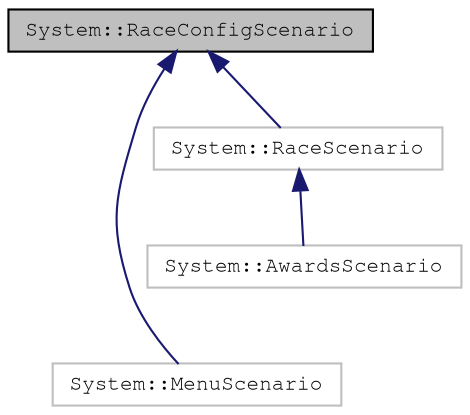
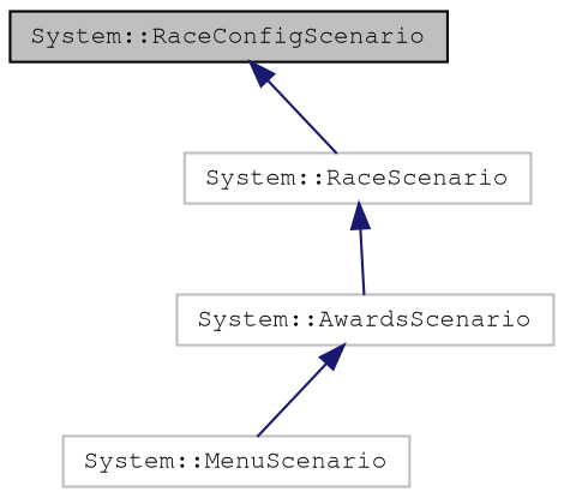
  digraph {
    node [color=grey75 fillcolor=white fontname=FreeMono fontsize=10 shape=record style=filled]
    edge [color=midnightblue dir=back fontname=FreeMono fontsize=10 labelfontname=FreeMono labelfontsize=10 style=solid]
    n1 [color=black fillcolor=grey75 fontcolor=black height=0.2 label="System::RaceConfigScenario" width=0.4]
    n2 [height=0.2 label="System::MenuScenario" width=0.4]
    n3 [height=0.2 label="System::RaceScenario" width=0.4]
    n4 [height=0.2 label="System::AwardsScenario" width=0.4]
-   n1 -> n2
+   n4 -> n2
    n1 -> n3
    n3 -> n4
  }
